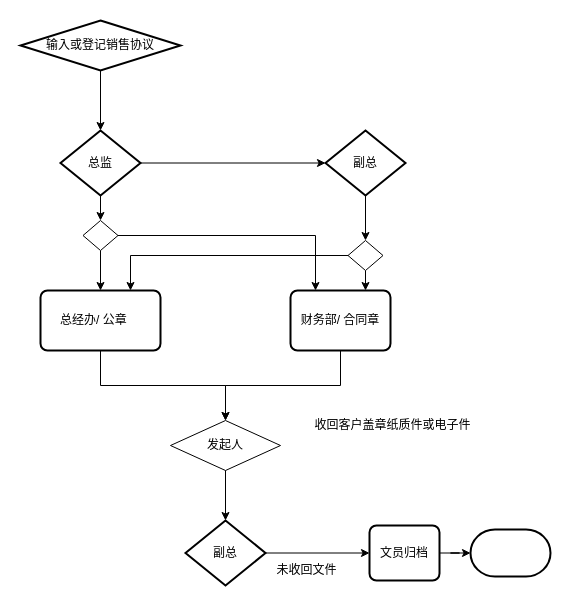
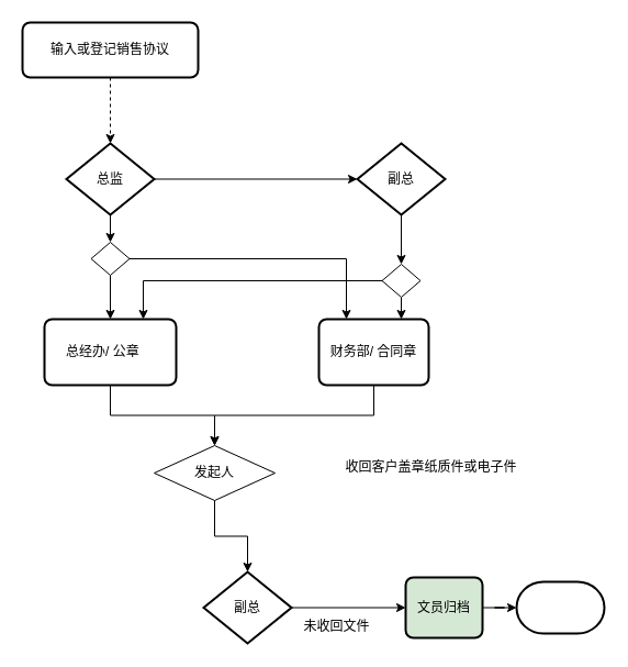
  <mxCell id="0" />
  <mxCell id="1" parent="0" />
- <mxCell id="2" value="输入或登记销售协议" style="rhombus;whiteSpace=wrap;html=1;absoluteArcSize=1;arcSize=14;strokeWidth=2;" vertex="1" parent="1"><mxGeometry x="20" y="20" width="160" height="50" as="geometry" /></mxCell>
+ <mxCell id="2" value="输入或登记销售协议" style="rounded=1;whiteSpace=wrap;html=1;absoluteArcSize=1;arcSize=14;strokeWidth=2;" vertex="1" parent="1"><mxGeometry x="20" y="20" width="160" height="50" as="geometry" /></mxCell>
  <mxCell id="3" style="edgeStyle=orthogonalEdgeStyle;rounded=0;orthogonalLoop=1;jettySize=auto;html=1;exitX=0.5;exitY=1;exitDx=0;exitDy=0;exitPerimeter=0;entryX=0.5;entryY=0;entryDx=0;entryDy=0;" edge="1" parent="1" source="4" target="15"><mxGeometry relative="1" as="geometry" /></mxCell>
  <mxCell id="4" value="总监" style="strokeWidth=2;html=1;shape=mxgraph.flowchart.decision;whiteSpace=wrap;" vertex="1" parent="1"><mxGeometry x="60" y="130" width="80" height="65" as="geometry" /></mxCell>
  <mxCell id="5" style="edgeStyle=orthogonalEdgeStyle;rounded=0;orthogonalLoop=1;jettySize=auto;html=1;exitX=0.5;exitY=1;exitDx=0;exitDy=0;exitPerimeter=0;entryX=0.5;entryY=0;entryDx=0;entryDy=0;" edge="1" parent="1" source="6" target="18"><mxGeometry relative="1" as="geometry" /></mxCell>
  <mxCell id="6" value="副总" style="strokeWidth=2;html=1;shape=mxgraph.flowchart.decision;whiteSpace=wrap;" vertex="1" parent="1"><mxGeometry x="325" y="130" width="80" height="65" as="geometry" /></mxCell>
  <mxCell id="7" style="edgeStyle=orthogonalEdgeStyle;rounded=0;orthogonalLoop=1;jettySize=auto;html=1;exitX=0.5;exitY=1;exitDx=0;exitDy=0;entryX=0.5;entryY=0;entryDx=0;entryDy=0;" edge="1" parent="1" source="8" target="19"><mxGeometry relative="1" as="geometry"><mxPoint x="270" y="420" as="targetPoint" /></mxGeometry></mxCell>
  <mxCell id="8" value="财务部/ 合同章" style="rounded=1;whiteSpace=wrap;html=1;absoluteArcSize=1;arcSize=14;strokeWidth=2;" vertex="1" parent="1"><mxGeometry x="290" y="290" width="100" height="60" as="geometry" /></mxCell>
- <mxCell id="9" style="edgeStyle=orthogonalEdgeStyle;rounded=0;orthogonalLoop=1;jettySize=auto;html=1;exitX=0.5;exitY=1;exitDx=0;exitDy=0;entryX=0.5;entryY=0;entryDx=0;entryDy=0;entryPerimeter=0;" edge="1" parent="1" source="2" target="4"><mxGeometry relative="1" as="geometry" /></mxCell>
+ <mxCell id="9" style="edgeStyle=orthogonalEdgeStyle;rounded=0;orthogonalLoop=1;jettySize=auto;html=1;exitX=0.5;exitY=1;exitDx=0;exitDy=0;entryX=0.5;entryY=0;entryDx=0;entryDy=0;entryPerimeter=0;dashed=1;" edge="1" parent="1" source="2" target="4"><mxGeometry relative="1" as="geometry" /></mxCell>
  <mxCell id="10" value="总经办/&amp;nbsp;&lt;span style=&quot;background-color: initial;&quot;&gt;公章&lt;/span&gt;&lt;span style=&quot;background-color: initial; white-space: pre;&quot;&gt;&#09;&lt;/span&gt;" style="rounded=1;whiteSpace=wrap;html=1;absoluteArcSize=1;arcSize=14;strokeWidth=2;" vertex="1" parent="1"><mxGeometry x="40" y="290" width="120" height="60" as="geometry" /></mxCell>
  <mxCell id="11" style="edgeStyle=orthogonalEdgeStyle;rounded=0;orthogonalLoop=1;jettySize=auto;html=1;exitX=1;exitY=0.5;exitDx=0;exitDy=0;exitPerimeter=0;entryX=0;entryY=0.5;entryDx=0;entryDy=0;entryPerimeter=0;" edge="1" parent="1" source="4" target="6"><mxGeometry relative="1" as="geometry" /></mxCell>
  <mxCell id="12" style="edgeStyle=orthogonalEdgeStyle;rounded=0;orthogonalLoop=1;jettySize=auto;html=1;exitX=0.5;exitY=1;exitDx=0;exitDy=0;entryX=0.5;entryY=0;entryDx=0;entryDy=0;" edge="1" parent="1" source="10" target="19"><mxGeometry relative="1" as="geometry"><mxPoint x="224.04" y="423.35" as="targetPoint" /></mxGeometry></mxCell>
  <mxCell id="13" style="edgeStyle=orthogonalEdgeStyle;rounded=0;orthogonalLoop=1;jettySize=auto;html=1;exitX=0.5;exitY=1;exitDx=0;exitDy=0;entryX=0.5;entryY=0;entryDx=0;entryDy=0;" edge="1" parent="1" source="15" target="10"><mxGeometry relative="1" as="geometry" /></mxCell>
  <mxCell id="14" style="edgeStyle=orthogonalEdgeStyle;rounded=0;orthogonalLoop=1;jettySize=auto;html=1;exitX=1;exitY=0.5;exitDx=0;exitDy=0;entryX=0.25;entryY=0;entryDx=0;entryDy=0;" edge="1" parent="1" source="15" target="8"><mxGeometry relative="1" as="geometry" /></mxCell>
  <mxCell id="15" value="" style="rhombus;whiteSpace=wrap;html=1;" vertex="1" parent="1"><mxGeometry x="82.5" y="220" width="35" height="30" as="geometry" /></mxCell>
  <mxCell id="16" style="edgeStyle=orthogonalEdgeStyle;rounded=0;orthogonalLoop=1;jettySize=auto;html=1;exitX=0.5;exitY=1;exitDx=0;exitDy=0;entryX=0.75;entryY=0;entryDx=0;entryDy=0;" edge="1" parent="1" source="18" target="8"><mxGeometry relative="1" as="geometry" /></mxCell>
  <mxCell id="17" style="edgeStyle=orthogonalEdgeStyle;rounded=0;orthogonalLoop=1;jettySize=auto;html=1;exitX=0;exitY=0.5;exitDx=0;exitDy=0;entryX=0.75;entryY=0;entryDx=0;entryDy=0;" edge="1" parent="1" source="18" target="10"><mxGeometry relative="1" as="geometry" /></mxCell>
  <mxCell id="18" value="" style="rhombus;whiteSpace=wrap;html=1;" vertex="1" parent="1"><mxGeometry x="347.5" y="240" width="35" height="30" as="geometry" /></mxCell>
- <mxCell id="19" value="发起人" style="rhombus;whiteSpace=wrap;html=1;" vertex="1" parent="1"><mxGeometry x="170" y="420" width="110" height="50" as="geometry" /></mxCell>
+ <mxCell id="19" value="发起人" style="rhombus;whiteSpace=wrap;html=1;" vertex="1" parent="1"><mxGeometry x="140" y="405" width="110" height="50" as="geometry" /></mxCell>
  <mxCell id="20" style="edgeStyle=orthogonalEdgeStyle;rounded=0;orthogonalLoop=1;jettySize=auto;html=1;exitX=1;exitY=0.5;exitDx=0;exitDy=0;" edge="1" parent="1" source="21" target="25"><mxGeometry relative="1" as="geometry" /></mxCell>
- <mxCell id="21" value="文员归档" style="rounded=1;whiteSpace=wrap;html=1;absoluteArcSize=1;arcSize=14;strokeWidth=2;" vertex="1" parent="1"><mxGeometry x="369" y="525" width="70" height="55" as="geometry" /></mxCell>
+ <mxCell id="21" value="文员归档" style="rounded=1;whiteSpace=wrap;html=1;absoluteArcSize=1;arcSize=14;strokeWidth=2;fillColor=#d5e8d4;" vertex="1" parent="1"><mxGeometry x="369" y="525" width="70" height="55" as="geometry" /></mxCell>
  <mxCell id="22" style="edgeStyle=orthogonalEdgeStyle;rounded=0;orthogonalLoop=1;jettySize=auto;html=1;exitX=1;exitY=0.5;exitDx=0;exitDy=0;exitPerimeter=0;" edge="1" parent="1" source="23" target="21"><mxGeometry relative="1" as="geometry" /></mxCell>
  <mxCell id="23" value="副总" style="strokeWidth=2;html=1;shape=mxgraph.flowchart.decision;whiteSpace=wrap;" vertex="1" parent="1"><mxGeometry x="185" y="520" width="80" height="65" as="geometry" /></mxCell>
  <mxCell id="24" style="edgeStyle=orthogonalEdgeStyle;rounded=0;orthogonalLoop=1;jettySize=auto;html=1;exitX=0.5;exitY=1;exitDx=0;exitDy=0;entryX=0.5;entryY=0;entryDx=0;entryDy=0;entryPerimeter=0;" edge="1" parent="1" source="19" target="23"><mxGeometry relative="1" as="geometry" /></mxCell>
  <mxCell id="25" value="" style="strokeWidth=2;html=1;shape=mxgraph.flowchart.terminator;whiteSpace=wrap;" vertex="1" parent="1"><mxGeometry x="470" y="529" width="80" height="47" as="geometry" /></mxCell>
  <mxCell id="26" value="收回客户盖章纸质件或电子件" style="text;html=1;align=center;verticalAlign=middle;whiteSpace=wrap;rounded=0;" vertex="1" parent="1"><mxGeometry x="295" y="410" width="195" height="30" as="geometry" /></mxCell>
  <mxCell id="27" value="未收回文件" style="text;html=1;align=center;verticalAlign=middle;whiteSpace=wrap;rounded=0;" vertex="1" parent="1"><mxGeometry x="209" y="555" width="195" height="30" as="geometry" /></mxCell>
